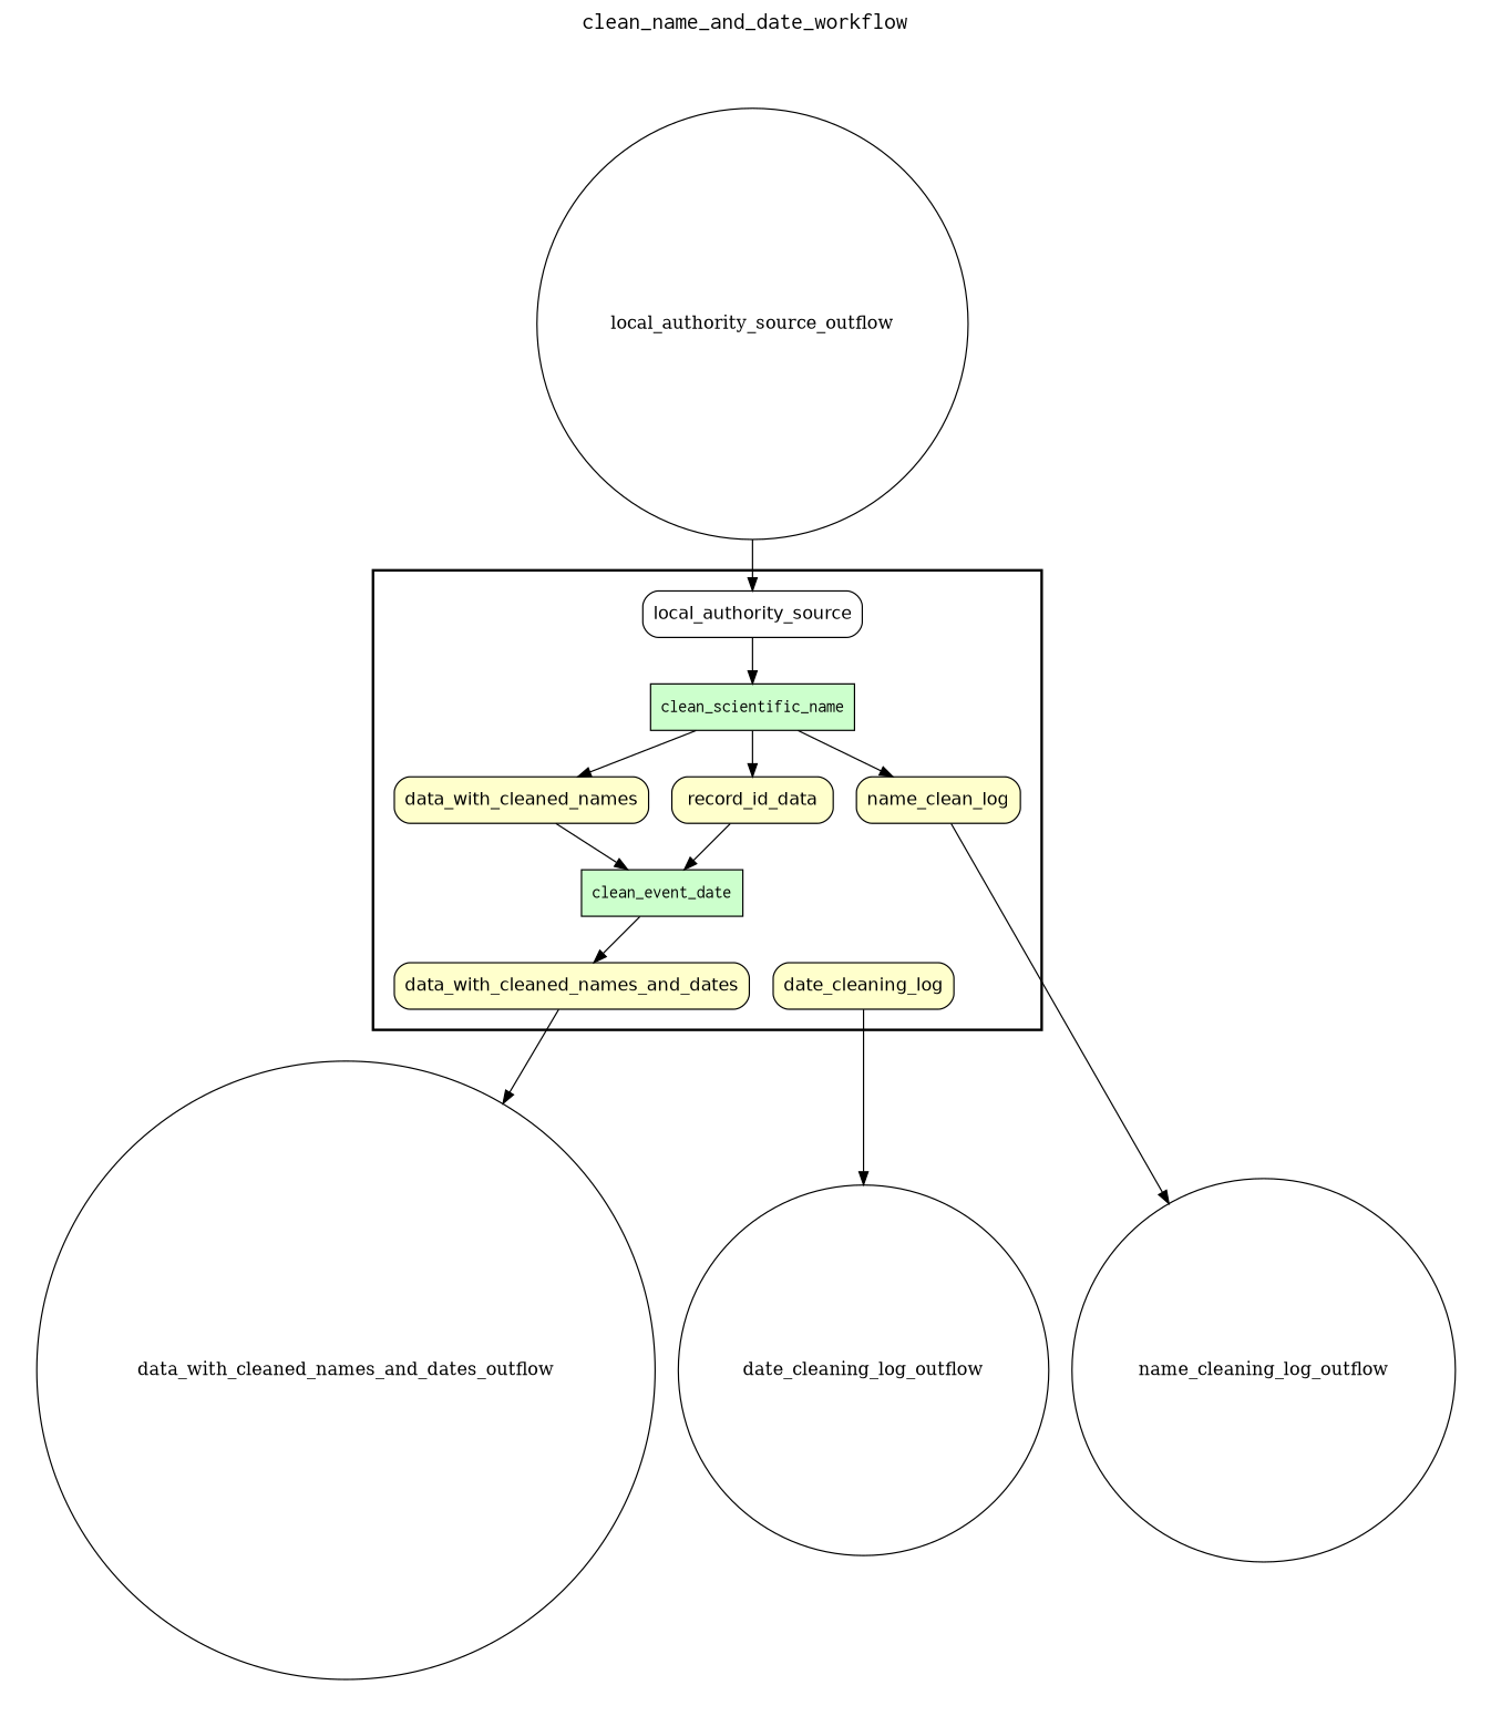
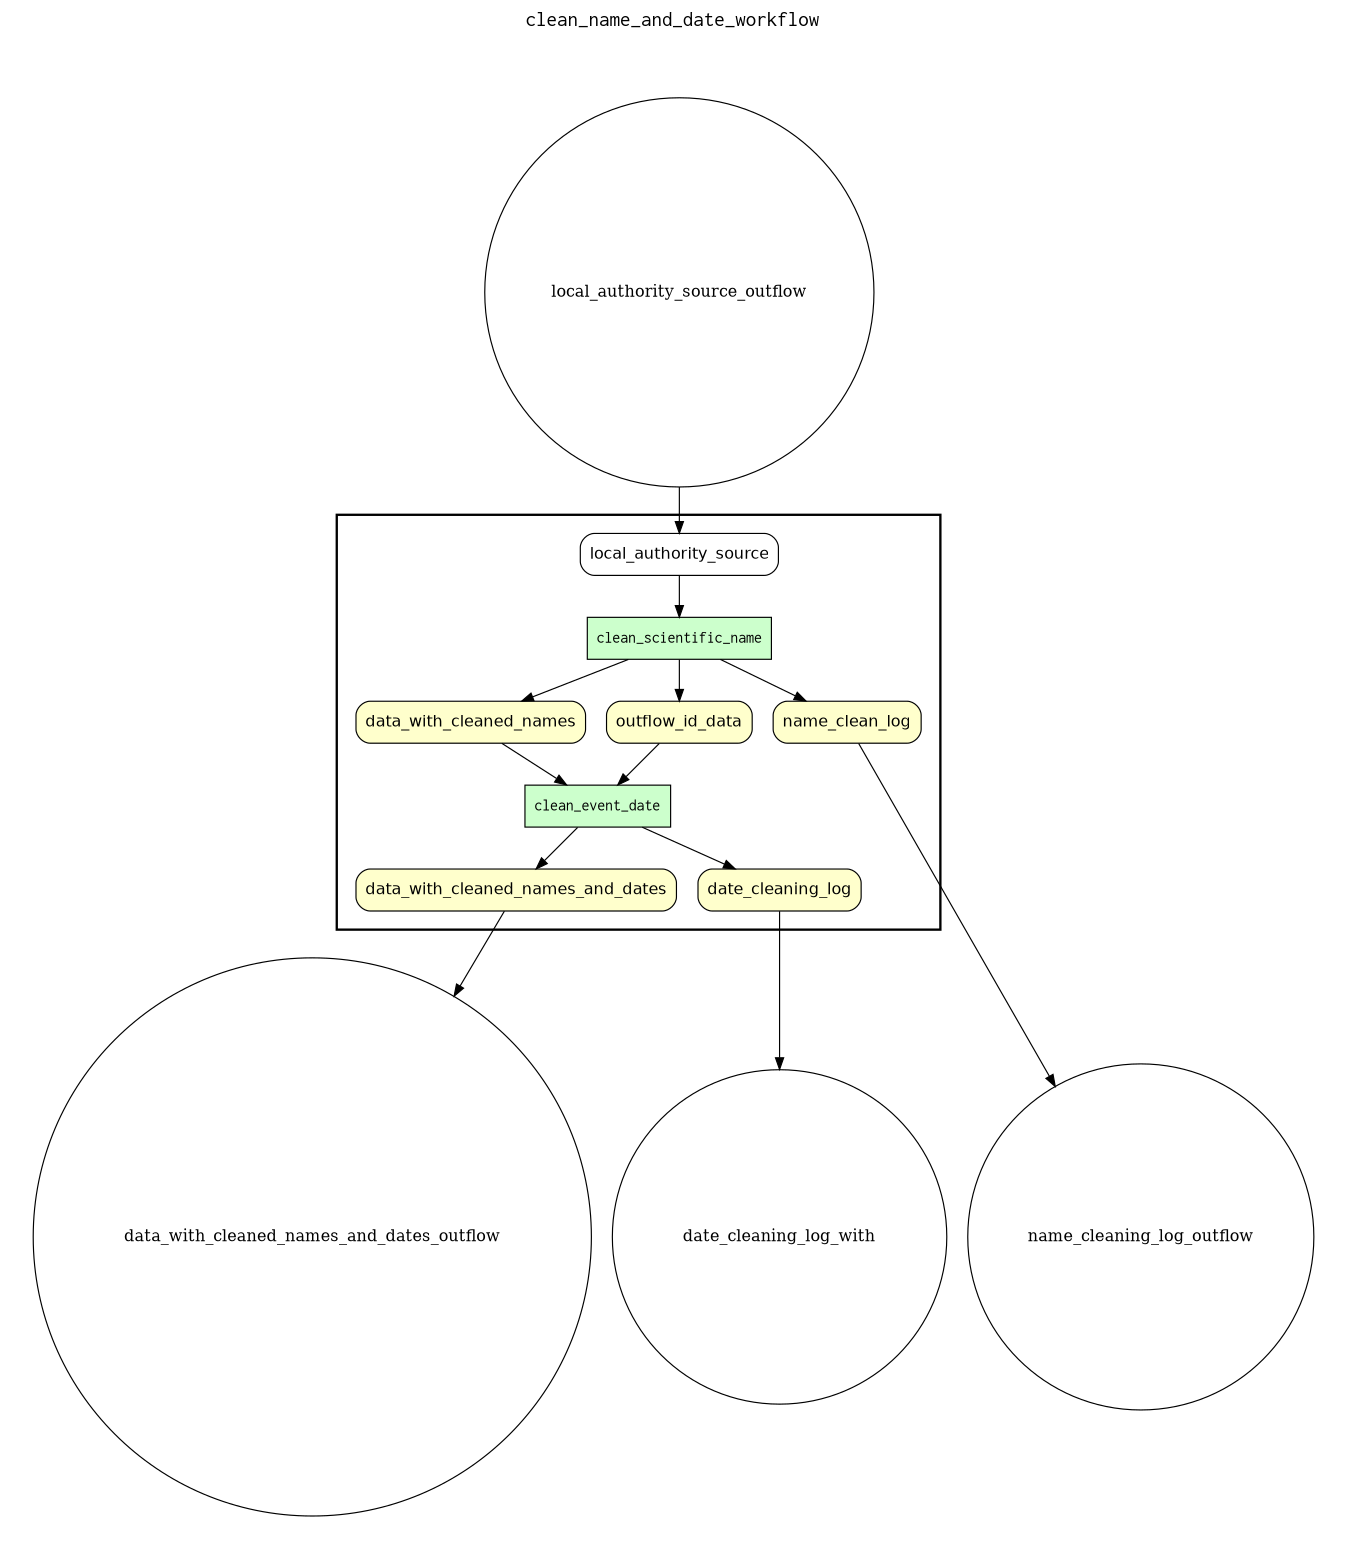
  digraph {
    fontname=Courier
    fontsize=18
    label=clean_name_and_date_workflow
    labelloc=t
    rankdir=TB
    node [fillcolor="#FFFFCC" fontname=Helvetica peripheries=1 shape=box style="rounded,filled"]
    clean_event_date [fillcolor="#CCFFCC" fontname=Courier style=filled]
    clean_scientific_name [fillcolor="#CCFFCC" fontname=Courier style=filled]
    data_with_cleaned_names
    n4 [label=name_clean_log]
-   record_id_data
+   record_id_data [label=outflow_id_data]
    data_with_cleaned_names_and_dates
    date_cleaning_log
    local_authority_source [fillcolor="#FFFFFF"]
    n9 [fillcolor="#FFFFFF" label=local_authority_source_outflow shape=circle width=0.2 fontname="" style=""]
-   date_cleaning_log_outflow [fillcolor="#FFFFFF" shape=circle width=0.2 fontname="" style=""]
+   date_cleaning_log_outflow [fillcolor="#FFFFFF" shape=circle width=0.2 label=date_cleaning_log_with fontname="" style=""]
    data_with_cleaned_names_and_dates_outflow [fillcolor="#FFFFFF" shape=circle width=0.2 fontname="" style=""]
    name_cleaning_log_outflow [fillcolor="#FFFFFF" shape=circle width=0.2 fontname="" style=""]
    subgraph cluster_1 {
      color=black
      label=""
      penwidth=2
      subgraph cluster_2 {
        color=white
        label=""
        penwidth=2
        clean_event_date
        clean_scientific_name
        data_with_cleaned_names
        n4
        record_id_data
        data_with_cleaned_names_and_dates
        date_cleaning_log
        local_authority_source
      }
    }
    subgraph cluster_3 {
      color=white
      label=""
      penwidth=2
      subgraph cluster_4 {
        color=white
        label=""
        penwidth=2
        n9
      }
    }
    subgraph cluster_5 {
      color=white
      label=""
      penwidth=2
      subgraph cluster_6 {
        color=white
        label=""
        penwidth=2
        date_cleaning_log_outflow
        data_with_cleaned_names_and_dates_outflow
        name_cleaning_log_outflow
      }
    }
    clean_event_date -> data_with_cleaned_names_and_dates
+   clean_event_date -> date_cleaning_log
    clean_scientific_name -> data_with_cleaned_names
    clean_scientific_name -> n4
    clean_scientific_name -> record_id_data
    data_with_cleaned_names -> clean_event_date
    n4 -> name_cleaning_log_outflow
    record_id_data -> clean_event_date
    data_with_cleaned_names_and_dates -> data_with_cleaned_names_and_dates_outflow
    date_cleaning_log -> date_cleaning_log_outflow
    local_authority_source -> clean_scientific_name
    n9 -> local_authority_source
  }
